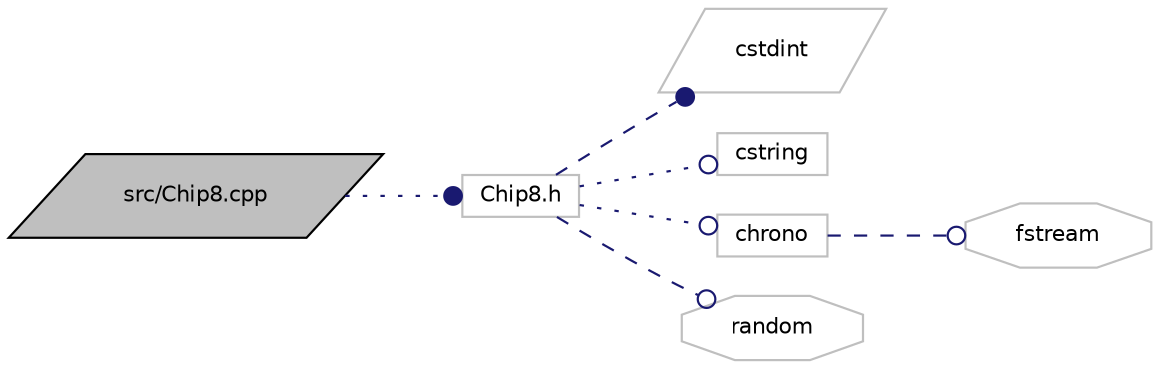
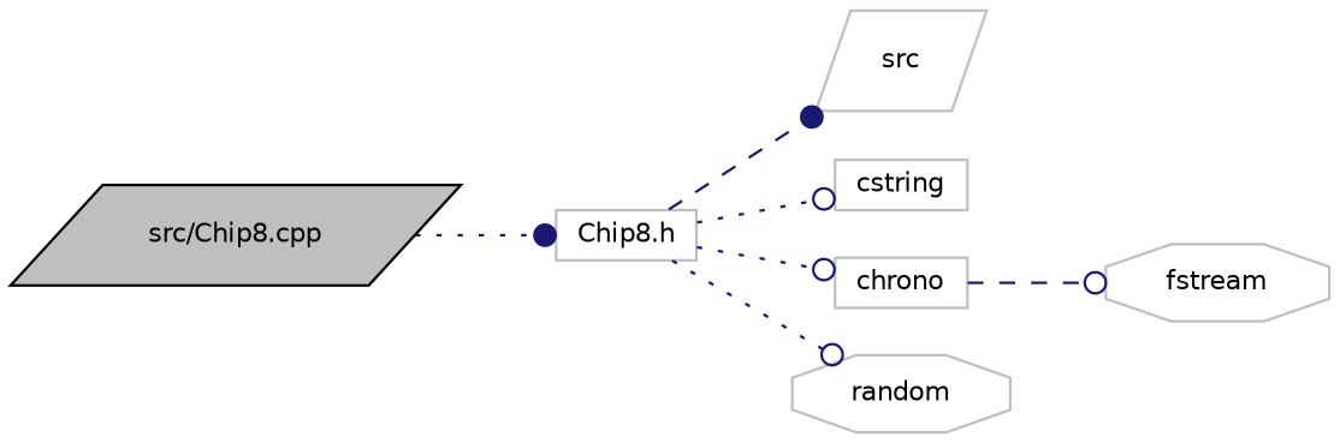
  digraph {
    rankdir=LR
    node [color=grey75 fillcolor=white fontname=Helvetica fontsize=10 shape=box style=filled]
    edge [arrowhead=odot color=midnightblue fontname=Helvetica fontsize=10 labelfontname=Helvetica labelfontsize=10 style=dotted]
    n1 [color=black fillcolor=grey75 fontcolor=black height=0.2 label="src/Chip8.cpp" shape=parallelogram width=0.4]
    n2 [height=0.2 label="Chip8.h" width=0.4]
-   n3 [height=0.2 label=cstdint shape=parallelogram width=0.4]
+   n3 [height=0.2 label=src shape=parallelogram width=0.4]
    n4 [height=0.2 label=cstring width=0.4]
    n5 [height=0.2 label=chrono width=0.4]
    n6 [height=0.2 label=random shape=octagon width=0.4]
    n7 [height=0.2 label=fstream shape=octagon width=0.4]
    n1 -> n2 [arrowhead=dot]
    n2 -> n3 [arrowhead=dot style=dashed]
    n2 -> n4
    n2 -> n5
-   n2 -> n6 [style=dashed]
+   n2 -> n6
    n5 -> n7 [style=dashed]
  }
